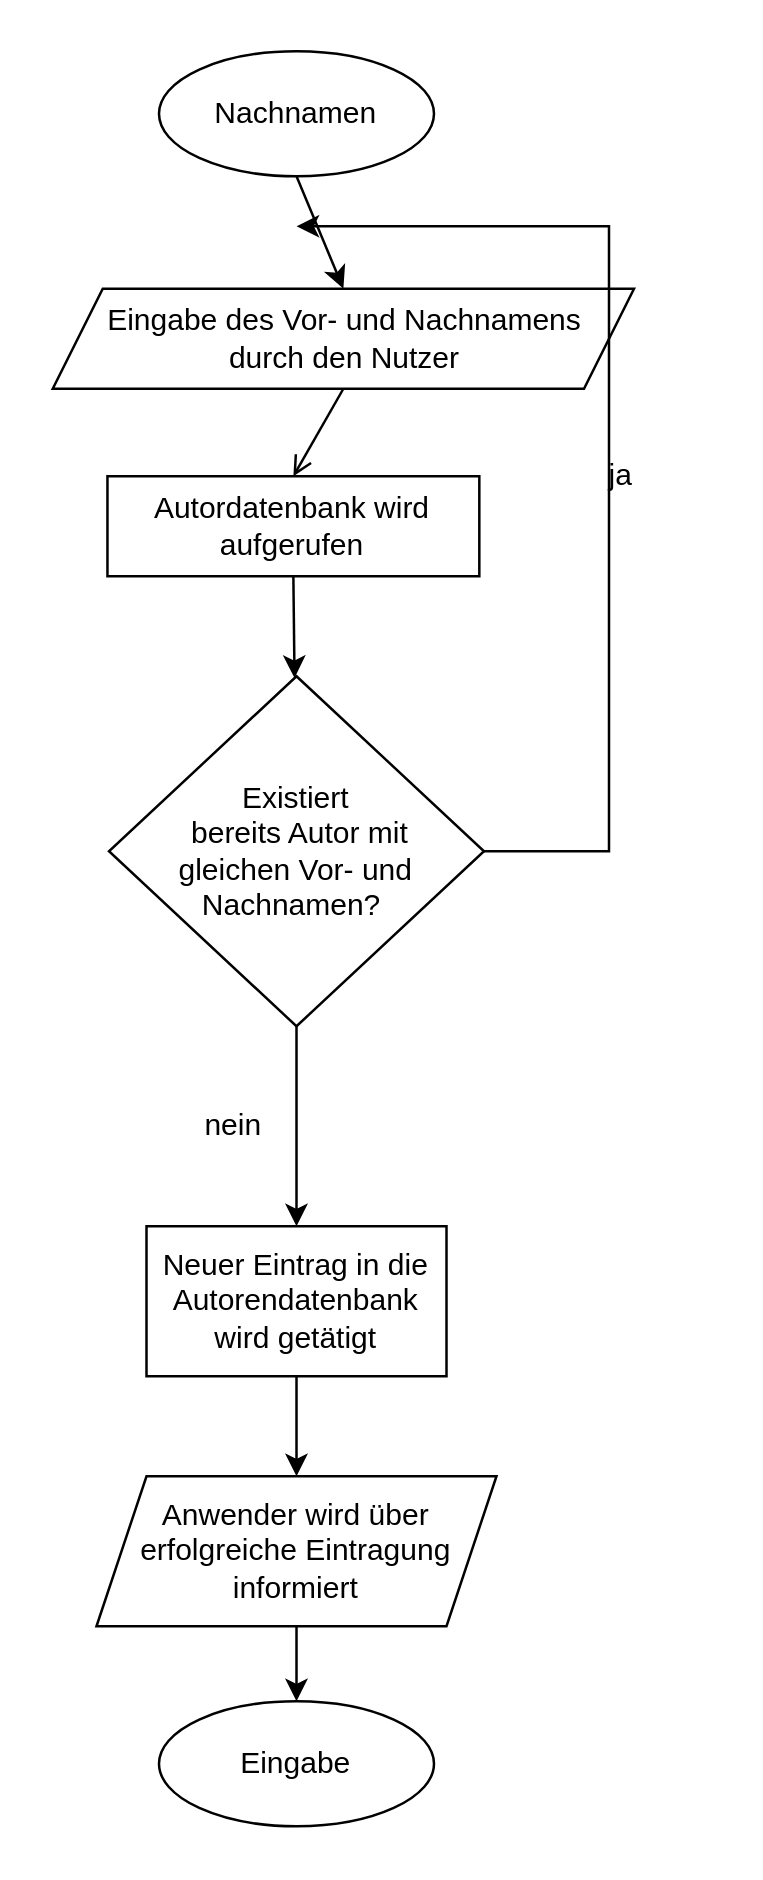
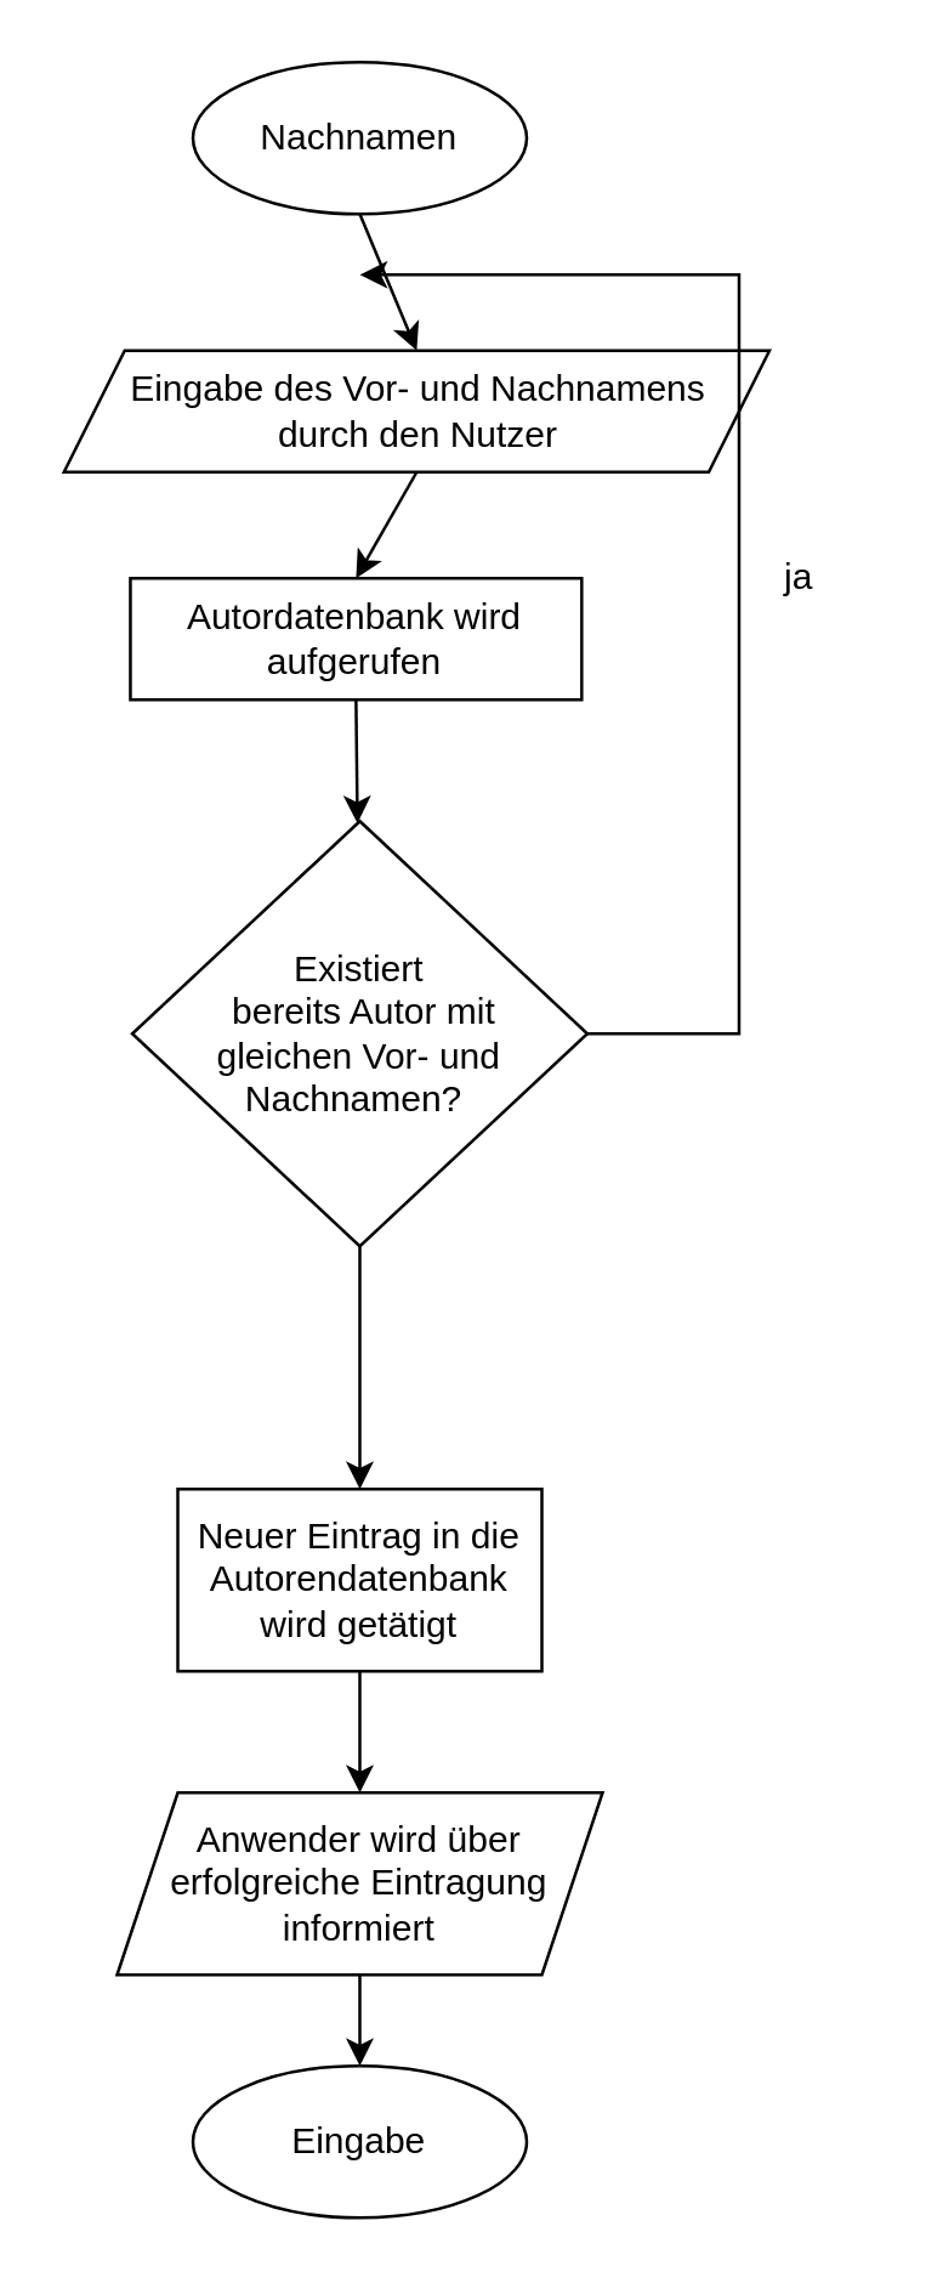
  <mxCell id="0" />
  <mxCell id="1" parent="0" />
  <mxCell id="2" style="edgeStyle=none;rounded=0;orthogonalLoop=1;jettySize=auto;html=1;exitX=0.5;exitY=1;exitDx=0;exitDy=0;entryX=0.5;entryY=0;entryDx=0;entryDy=0;" parent="1" source="3" target="5" edge="1"><mxGeometry relative="1" as="geometry" /></mxCell>
  <mxCell id="3" value="Nachnamen" style="ellipse;whiteSpace=wrap;html=1;" parent="1" vertex="1"><mxGeometry x="63" y="20" width="110" height="50" as="geometry" /></mxCell>
- <mxCell id="4" style="edgeStyle=none;rounded=0;orthogonalLoop=1;jettySize=auto;html=1;exitX=0.5;exitY=1;exitDx=0;exitDy=0;entryX=0.5;entryY=0;entryDx=0;entryDy=0;endArrow=open;" parent="1" source="5" target="7" edge="1"><mxGeometry relative="1" as="geometry" /></mxCell>
+ <mxCell id="4" style="edgeStyle=none;rounded=0;orthogonalLoop=1;jettySize=auto;html=1;exitX=0.5;exitY=1;exitDx=0;exitDy=0;entryX=0.5;entryY=0;entryDx=0;entryDy=0;" parent="1" source="5" target="7" edge="1"><mxGeometry relative="1" as="geometry" /></mxCell>
  <mxCell id="5" value="Eingabe des Vor- und Nachnamens&lt;br&gt;durch den Nutzer" style="shape=parallelogram;perimeter=parallelogramPerimeter;whiteSpace=wrap;html=1;fixedSize=1;" parent="1" vertex="1"><mxGeometry x="20.5" y="115" width="232.5" height="40" as="geometry" /></mxCell>
  <mxCell id="6" style="edgeStyle=none;rounded=0;orthogonalLoop=1;jettySize=auto;html=1;exitX=0.5;exitY=1;exitDx=0;exitDy=0;" parent="1" source="7" target="10" edge="1"><mxGeometry relative="1" as="geometry" /></mxCell>
  <mxCell id="7" value="Autordatenbank wird aufgerufen" style="rounded=0;whiteSpace=wrap;html=1;" parent="1" vertex="1"><mxGeometry x="42.38" y="190" width="148.75" height="40" as="geometry" /></mxCell>
  <mxCell id="8" style="edgeStyle=none;rounded=0;orthogonalLoop=1;jettySize=auto;html=1;exitX=0.5;exitY=1;exitDx=0;exitDy=0;" parent="1" source="10" target="12" edge="1"><mxGeometry relative="1" as="geometry" /></mxCell>
  <mxCell id="9" style="edgeStyle=orthogonalEdgeStyle;rounded=0;orthogonalLoop=1;jettySize=auto;html=1;exitX=1;exitY=0.5;exitDx=0;exitDy=0;" parent="1" source="10" edge="1"><mxGeometry relative="1" as="geometry"><mxPoint x="118" y="90" as="targetPoint" /><Array as="points"><mxPoint x="243" y="340" /><mxPoint x="243" y="90" /></Array></mxGeometry></mxCell>
  <mxCell id="10" value="Existiert&lt;br&gt;&amp;nbsp;bereits Autor mit &lt;br&gt;gleichen Vor- und &lt;br&gt;Nachnamen?&amp;nbsp;" style="rhombus;whiteSpace=wrap;html=1;" parent="1" vertex="1"><mxGeometry x="43" y="270" width="150" height="140" as="geometry" /></mxCell>
  <mxCell id="11" style="edgeStyle=none;rounded=0;orthogonalLoop=1;jettySize=auto;html=1;exitX=0.5;exitY=1;exitDx=0;exitDy=0;entryX=0.5;entryY=0;entryDx=0;entryDy=0;" parent="1" source="12" target="14" edge="1"><mxGeometry relative="1" as="geometry"><mxPoint x="118" y="590" as="targetPoint" /></mxGeometry></mxCell>
  <mxCell id="12" value="Neuer Eintrag in die Autorendatenbank wird getätigt" style="rounded=0;whiteSpace=wrap;html=1;" parent="1" vertex="1"><mxGeometry x="58" y="490" width="120" height="60" as="geometry" /></mxCell>
  <mxCell id="13" style="edgeStyle=orthogonalEdgeStyle;rounded=0;orthogonalLoop=1;jettySize=auto;html=1;exitX=0.5;exitY=1;exitDx=0;exitDy=0;entryX=0.5;entryY=0;entryDx=0;entryDy=0;" parent="1" source="14" target="17" edge="1"><mxGeometry relative="1" as="geometry" /></mxCell>
  <mxCell id="14" value="Anwender wird über erfolgreiche Eintragung informiert" style="shape=parallelogram;perimeter=parallelogramPerimeter;whiteSpace=wrap;html=1;fixedSize=1;" parent="1" vertex="1"><mxGeometry x="38" y="590" width="160" height="60" as="geometry" /></mxCell>
- <mxCell id="15" value="nein" style="text;html=1;strokeColor=none;fillColor=none;align=center;verticalAlign=middle;whiteSpace=wrap;rounded=0;" parent="1" vertex="1"><mxGeometry x="73" y="440" width="40" height="20" as="geometry" /></mxCell>
- <mxCell id="16" value="ja" style="text;html=1;strokeColor=none;fillColor=none;align=center;verticalAlign=middle;whiteSpace=wrap;rounded=0;" parent="1" vertex="1"><mxGeometry x="228" y="180" width="40" height="20" as="geometry" /></mxCell>
+ <mxCell id="16" value="ja" style="text;html=1;strokeColor=none;fillColor=none;align=center;verticalAlign=middle;whiteSpace=wrap;rounded=0;" parent="1" vertex="1"><mxGeometry x="243" y="180" width="40" height="20" as="geometry" /></mxCell>
  <mxCell id="17" value="Eingabe" style="ellipse;whiteSpace=wrap;html=1;" parent="1" vertex="1"><mxGeometry x="63" y="680" width="110" height="50" as="geometry" /></mxCell>
